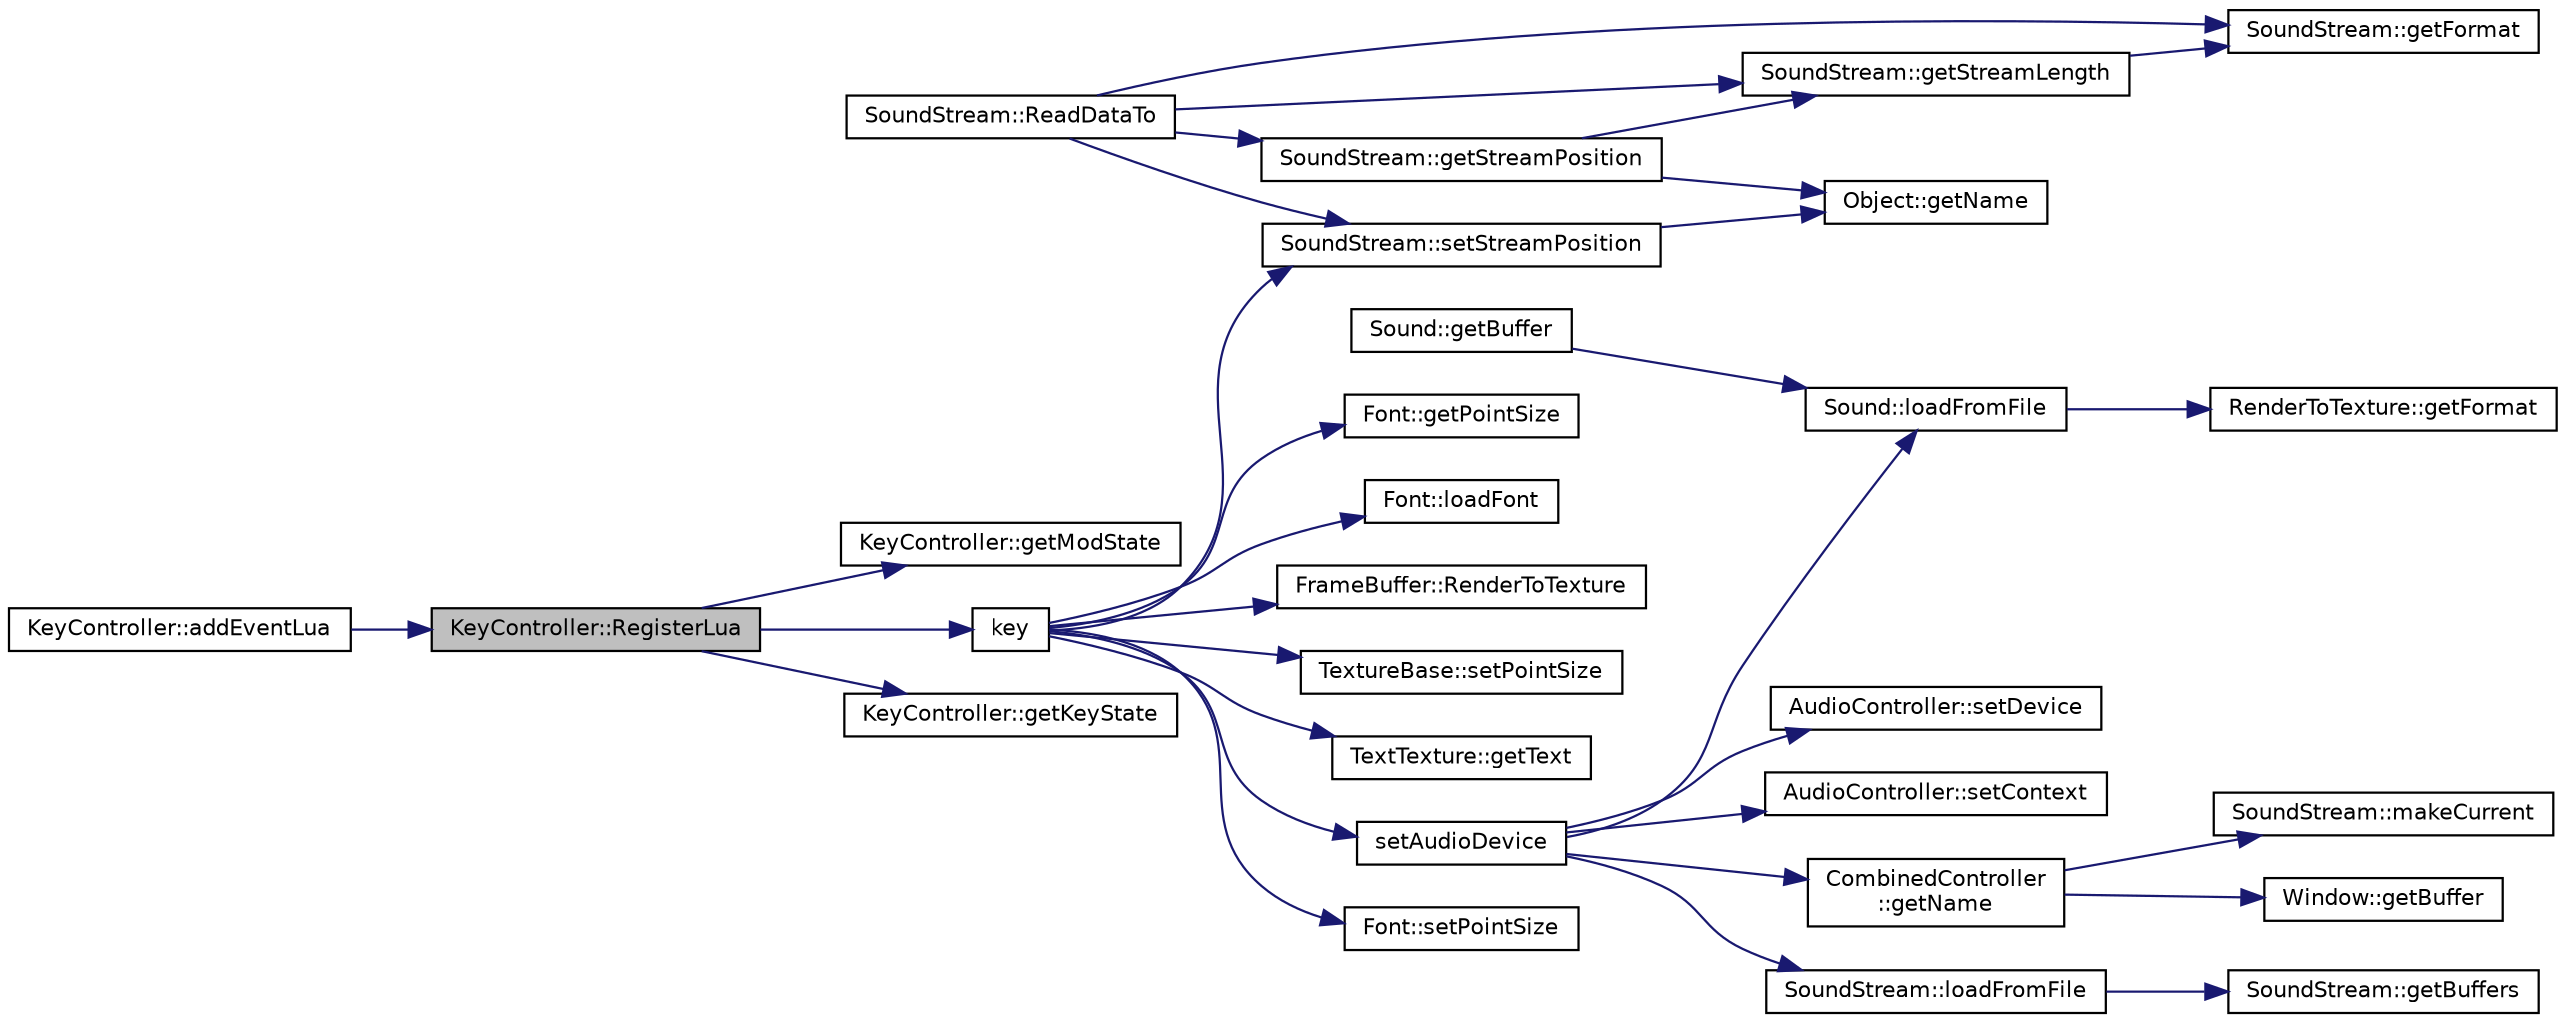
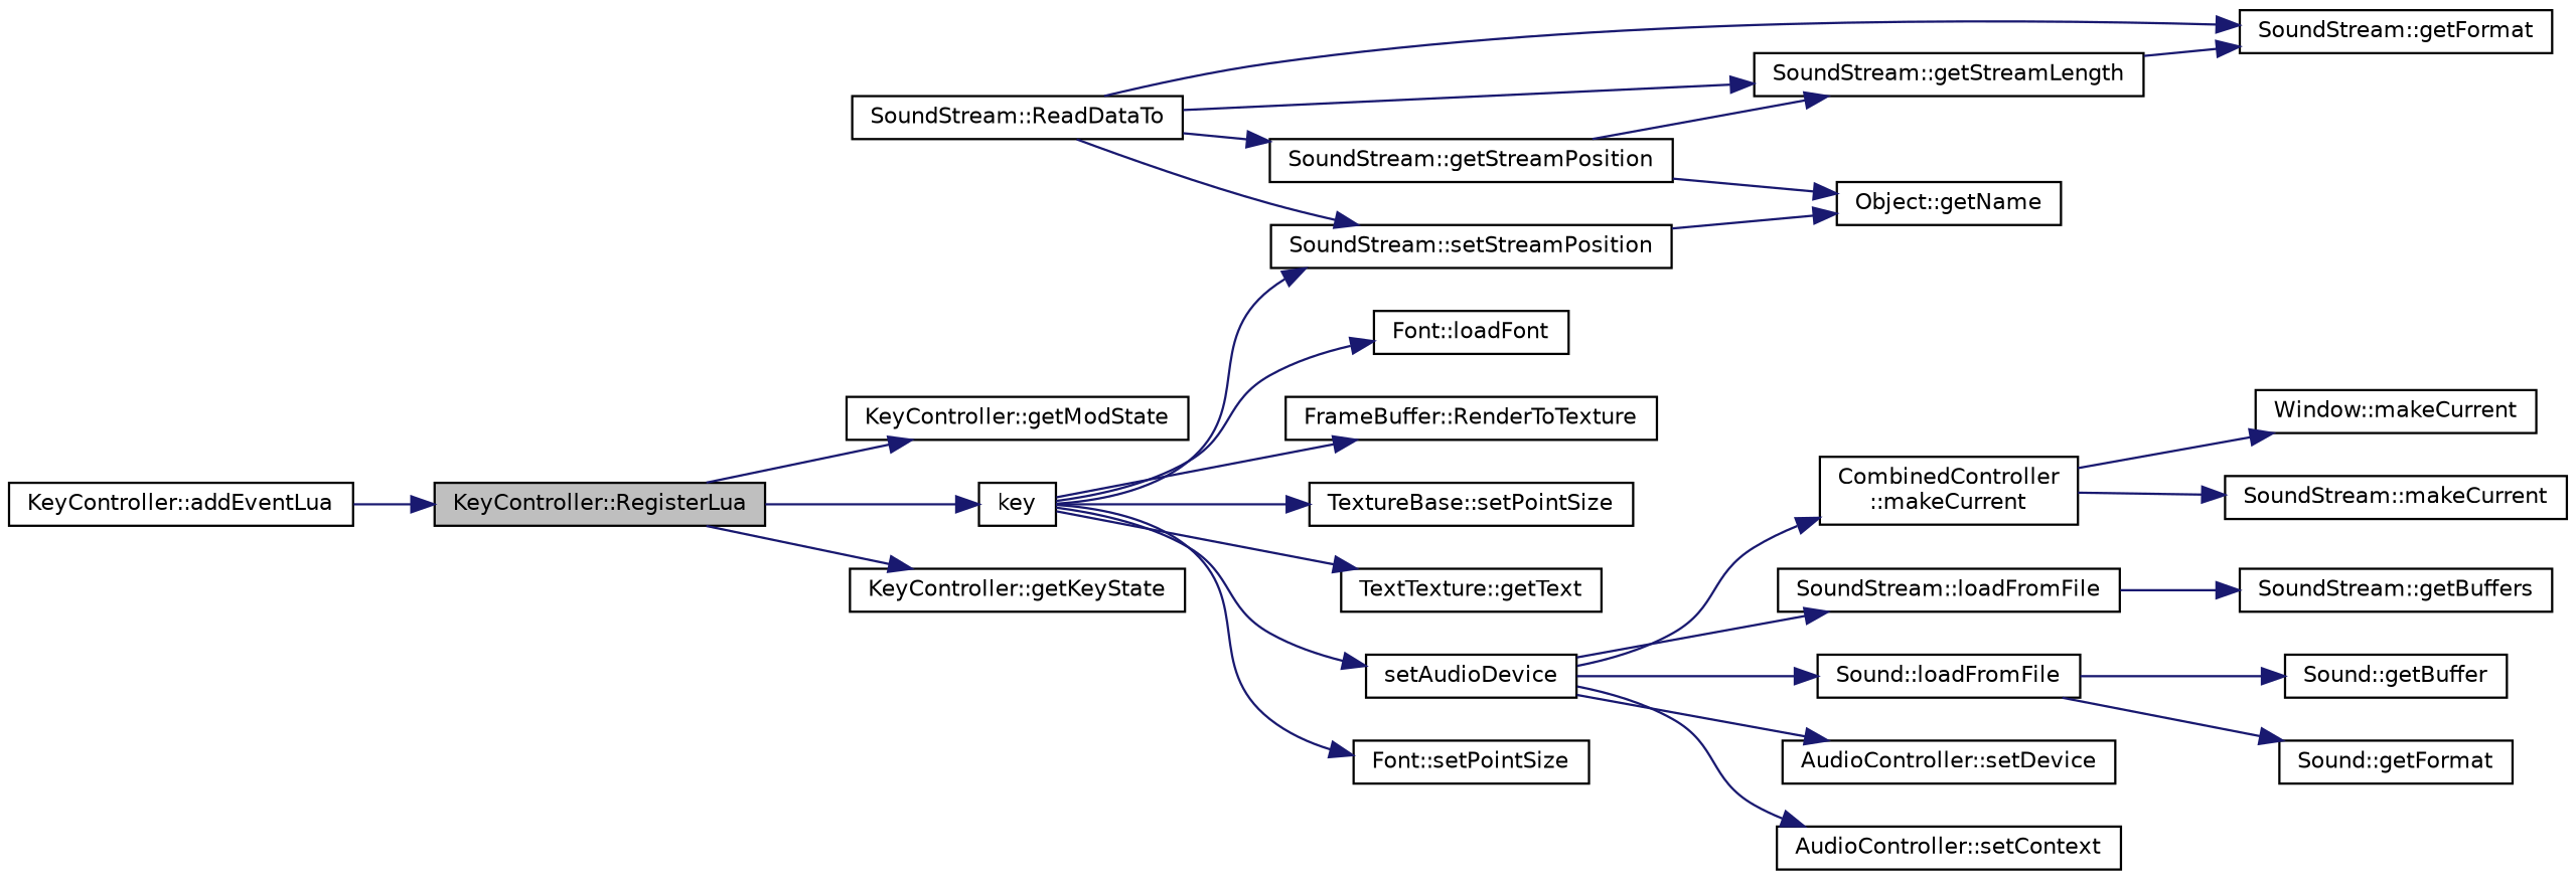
  digraph {
    rankdir=LR
    node [color=black fillcolor=white fontname=Helvetica fontsize=10 shape=record style=filled]
    edge [color=midnightblue fontname=Helvetica fontsize=10 labelfontname=Helvetica labelfontsize=10 style=solid]
    n1 [fillcolor=grey75 fontcolor=black height=0.2 label="KeyController::RegisterLua" width=0.4]
    n2 [height=0.2 label=key width=0.4]
    n3 [height=0.2 label="KeyController::getKeyState" width=0.4]
    n4 [height=0.2 label="KeyController::getModState" width=0.4]
    n5 [height=0.2 label=setAudioDevice width=0.4]
    n6 [height=0.2 label="SoundStream::setStreamPosition" width=0.4]
    n7 [height=0.2 label="Font::setPointSize" width=0.4]
-   n8 [height=0.2 label="Font::getPointSize" width=0.4]
    n9 [height=0.2 label="Font::loadFont" width=0.4]
    n10 [height=0.2 label="FrameBuffer::RenderToTexture" width=0.4]
    n11 [height=0.2 label="TextureBase::setPointSize" width=0.4]
    n12 [height=0.2 label="TextTexture::getText" width=0.4]
    n13 [height=0.2 label="KeyController::addEventLua" width=0.4]
    n14 [height=0.2 label="AudioController::setDevice" width=0.4]
    n15 [height=0.2 label="AudioController::setContext" width=0.4]
-   n16 [height=0.2 label="CombinedController\l::getName" width=0.4]
+   n16 [height=0.2 label="CombinedController\l::makeCurrent" width=0.4]
    n17 [height=0.2 label="SoundStream::loadFromFile" width=0.4]
    n18 [height=0.2 label="Sound::loadFromFile" width=0.4]
    n19 [height=0.2 label="Object::getName" width=0.4]
-   n20 [height=0.2 label="Window::getBuffer" width=0.4]
+   n20 [height=0.2 label="Window::makeCurrent" width=0.4]
    n21 [height=0.2 label="SoundStream::makeCurrent" width=0.4]
    n22 [height=0.2 label="SoundStream::getBuffers" width=0.4]
    n23 [height=0.2 label="Sound::getBuffer" width=0.4]
-   n24 [height=0.2 label="RenderToTexture::getFormat" width=0.4]
+   n24 [height=0.2 label="Sound::getFormat" width=0.4]
    n25 [height=0.2 label="SoundStream::ReadDataTo" width=0.4]
    n26 [height=0.2 label="SoundStream::getFormat" width=0.4]
    n27 [height=0.2 label="SoundStream::getStreamPosition" width=0.4]
    n28 [height=0.2 label="SoundStream::getStreamLength" width=0.4]
    n1 -> n2
    n1 -> n3
    n1 -> n4
    n2 -> n5
    n2 -> n6
    n2 -> n7
-   n2 -> n8
    n2 -> n9
    n2 -> n10
    n2 -> n11
    n2 -> n12
    n5 -> n14
    n5 -> n15
    n5 -> n16
    n5 -> n17
    n5 -> n18
    n6 -> n19
    n13 -> n1
    n16 -> n20
    n16 -> n21
    n17 -> n22
-   n23 -> n18
+   n18 -> n23
    n18 -> n24
    n25 -> n6
    n25 -> n26
    n25 -> n27
    n25 -> n28
    n27 -> n19
    n27 -> n28
    n28 -> n26
  }
